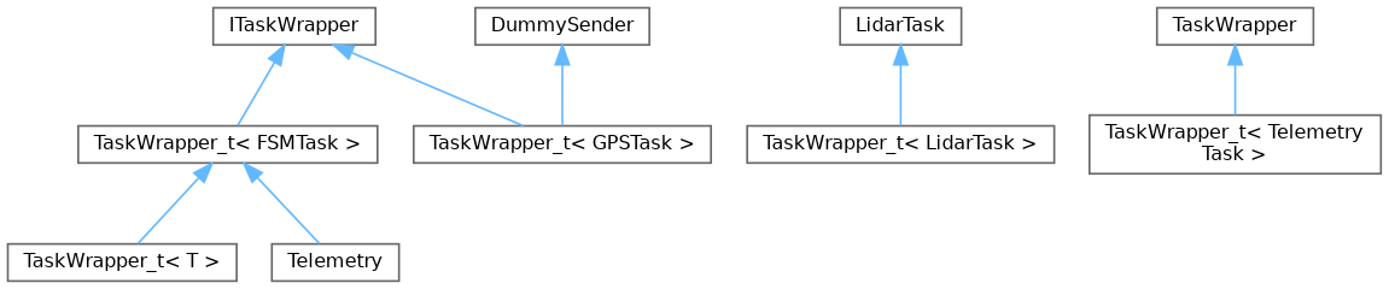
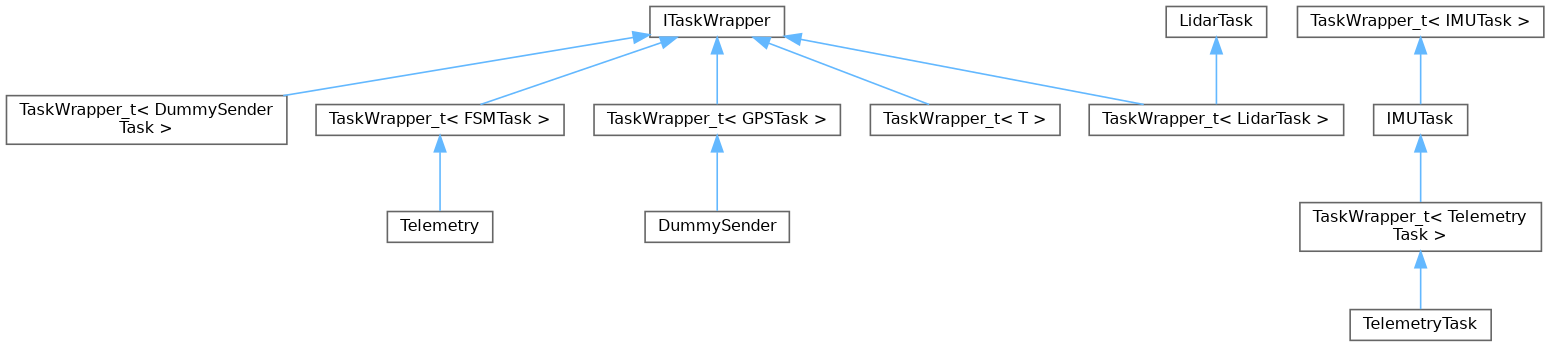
  digraph {
    fontname="DejaVu Sans"
    rankdir=TB
    node [color=grey40 fillcolor=white fontname="DejaVu Sans" fontsize=10 shape=box style=filled]
    edge [color=steelblue1 dir=back fontname="DejaVu Sans" fontsize=10 labelfontname=Helvetica labelfontsize=10 style=solid]
    n1 [height=0.2 label=ITaskWrapper width=0.4]
+   n2 [height=0.2 label="TaskWrapper_t\< DummySender\lTask \>" width=0.4]
    n3 [height=0.2 label="TaskWrapper_t\< FSMTask \>" width=0.4]
    n4 [height=0.2 label="TaskWrapper_t\< GPSTask \>" width=0.4]
    n5 [height=0.2 label="TaskWrapper_t\< LidarTask \>" width=0.4]
    n6 [height=0.2 label="TaskWrapper_t\< T \>" width=0.4]
    n7 [height=0.2 label=Telemetry width=0.4]
    n8 [height=0.2 label=DummySender width=0.4]
-   n10 [height=0.2 label=TaskWrapper width=0.4]
+   n9 [height=0.2 label="TaskWrapper_t\< IMUTask \>" width=0.4]
+   n10 [height=0.2 label=IMUTask width=0.4]
    n11 [height=0.2 label="TaskWrapper_t\< Telemetry\lTask \>" width=0.4]
+   n12 [height=0.2 label=TelemetryTask width=0.4]
    n13 [height=0.2 label=LidarTask width=0.4]
+   n1 -> n2
    n1 -> n3
    n1 -> n4
-   n3 -> n6
+   n1 -> n5
+   n1 -> n6
    n3 -> n7
-   n8 -> n4
+   n4 -> n8
+   n9 -> n10
    n10 -> n11
+   n11 -> n12
    n13 -> n5
  }
